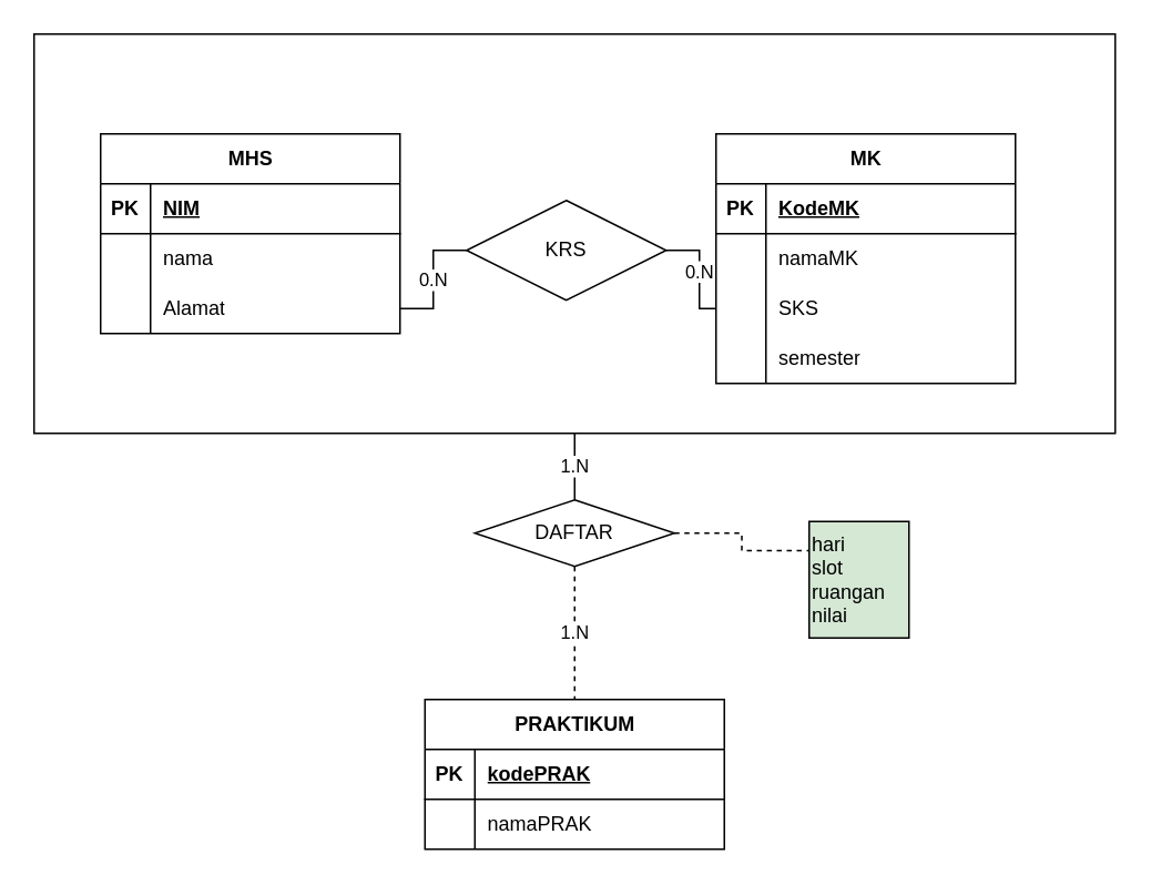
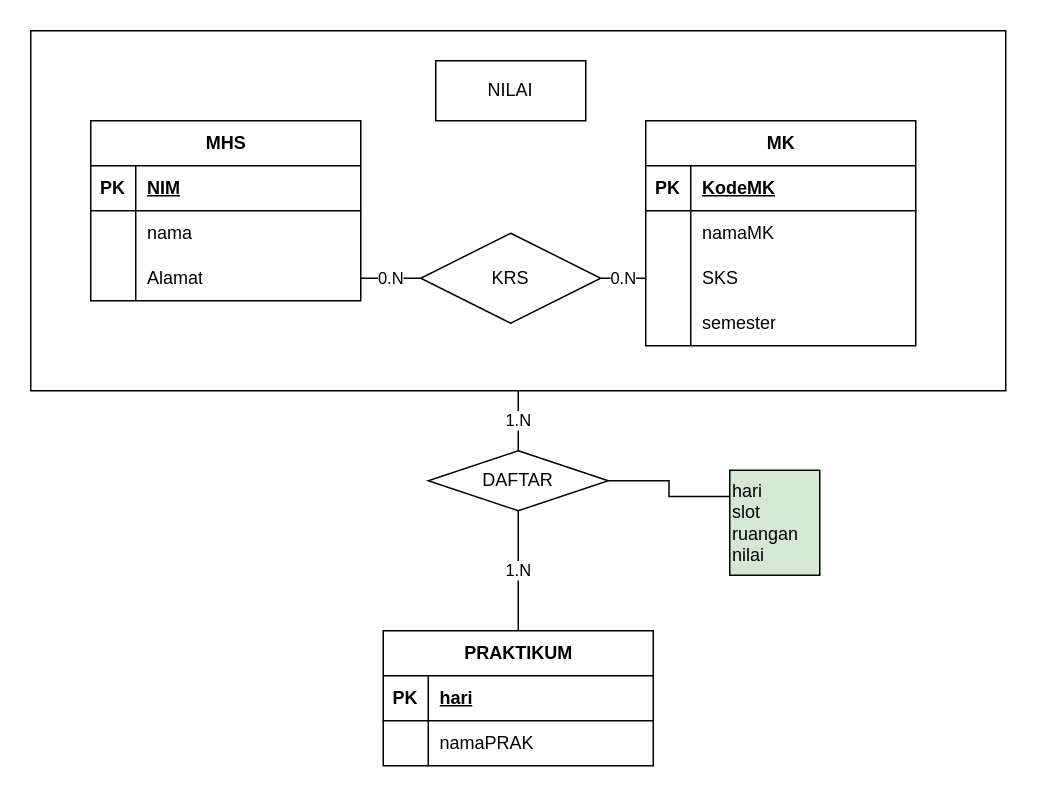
  <mxCell id="0" />
  <mxCell id="1" parent="0" />
  <mxCell id="2" value="1.N" style="edgeStyle=orthogonalEdgeStyle;rounded=0;orthogonalLoop=1;jettySize=auto;html=1;endArrow=none;endFill=0;" edge="1" parent="1" source="3" target="33"><mxGeometry relative="1" as="geometry" /></mxCell>
  <mxCell id="3" value="" style="rounded=0;whiteSpace=wrap;html=1;fillColor=none;" vertex="1" parent="1"><mxGeometry x="20" y="20" width="650" height="240" as="geometry" /></mxCell>
  <mxCell id="4" value="MHS" style="shape=table;startSize=30;container=1;collapsible=1;childLayout=tableLayout;fixedRows=1;rowLines=0;fontStyle=1;align=center;resizeLast=1;html=1;" vertex="1" parent="1"><mxGeometry x="60" y="80" width="180" height="120" as="geometry" /></mxCell>
  <mxCell id="5" value="" style="shape=tableRow;horizontal=0;startSize=0;swimlaneHead=0;swimlaneBody=0;fillColor=none;collapsible=0;dropTarget=0;points=[[0,0.5],[1,0.5]];portConstraint=eastwest;top=0;left=0;right=0;bottom=1;" vertex="1" parent="4"><mxGeometry y="30" width="180" height="30" as="geometry" /></mxCell>
  <mxCell id="6" value="PK" style="shape=partialRectangle;connectable=0;fillColor=none;top=0;left=0;bottom=0;right=0;fontStyle=1;overflow=hidden;whiteSpace=wrap;html=1;" vertex="1" parent="5"><mxGeometry width="30" height="30" as="geometry"><mxRectangle width="30" height="30" as="alternateBounds" /></mxGeometry></mxCell>
  <mxCell id="7" value="NIM" style="shape=partialRectangle;connectable=0;fillColor=none;top=0;left=0;bottom=0;right=0;align=left;spacingLeft=6;fontStyle=5;overflow=hidden;whiteSpace=wrap;html=1;" vertex="1" parent="5"><mxGeometry x="30" width="150" height="30" as="geometry"><mxRectangle width="150" height="30" as="alternateBounds" /></mxGeometry></mxCell>
  <mxCell id="8" value="" style="shape=tableRow;horizontal=0;startSize=0;swimlaneHead=0;swimlaneBody=0;fillColor=none;collapsible=0;dropTarget=0;points=[[0,0.5],[1,0.5]];portConstraint=eastwest;top=0;left=0;right=0;bottom=0;" vertex="1" parent="4"><mxGeometry y="60" width="180" height="30" as="geometry" /></mxCell>
  <mxCell id="9" value="" style="shape=partialRectangle;connectable=0;fillColor=none;top=0;left=0;bottom=0;right=0;editable=1;overflow=hidden;whiteSpace=wrap;html=1;" vertex="1" parent="8"><mxGeometry width="30" height="30" as="geometry"><mxRectangle width="30" height="30" as="alternateBounds" /></mxGeometry></mxCell>
  <mxCell id="10" value="nama" style="shape=partialRectangle;connectable=0;fillColor=none;top=0;left=0;bottom=0;right=0;align=left;spacingLeft=6;overflow=hidden;whiteSpace=wrap;html=1;" vertex="1" parent="8"><mxGeometry x="30" width="150" height="30" as="geometry"><mxRectangle width="150" height="30" as="alternateBounds" /></mxGeometry></mxCell>
  <mxCell id="11" value="" style="shape=tableRow;horizontal=0;startSize=0;swimlaneHead=0;swimlaneBody=0;fillColor=none;collapsible=0;dropTarget=0;points=[[0,0.5],[1,0.5]];portConstraint=eastwest;top=0;left=0;right=0;bottom=0;" vertex="1" parent="4"><mxGeometry y="90" width="180" height="30" as="geometry" /></mxCell>
  <mxCell id="12" value="" style="shape=partialRectangle;connectable=0;fillColor=none;top=0;left=0;bottom=0;right=0;editable=1;overflow=hidden;whiteSpace=wrap;html=1;" vertex="1" parent="11"><mxGeometry width="30" height="30" as="geometry"><mxRectangle width="30" height="30" as="alternateBounds" /></mxGeometry></mxCell>
  <mxCell id="13" value="Alamat" style="shape=partialRectangle;connectable=0;fillColor=none;top=0;left=0;bottom=0;right=0;align=left;spacingLeft=6;overflow=hidden;whiteSpace=wrap;html=1;" vertex="1" parent="11"><mxGeometry x="30" width="150" height="30" as="geometry"><mxRectangle width="150" height="30" as="alternateBounds" /></mxGeometry></mxCell>
  <mxCell id="14" value="MK" style="shape=table;startSize=30;container=1;collapsible=1;childLayout=tableLayout;fixedRows=1;rowLines=0;fontStyle=1;align=center;resizeLast=1;html=1;" vertex="1" parent="1"><mxGeometry x="430" y="80" width="180" height="150" as="geometry" /></mxCell>
  <mxCell id="15" value="" style="shape=tableRow;horizontal=0;startSize=0;swimlaneHead=0;swimlaneBody=0;fillColor=none;collapsible=0;dropTarget=0;points=[[0,0.5],[1,0.5]];portConstraint=eastwest;top=0;left=0;right=0;bottom=1;" vertex="1" parent="14"><mxGeometry y="30" width="180" height="30" as="geometry" /></mxCell>
  <mxCell id="16" value="PK" style="shape=partialRectangle;connectable=0;fillColor=none;top=0;left=0;bottom=0;right=0;fontStyle=1;overflow=hidden;whiteSpace=wrap;html=1;" vertex="1" parent="15"><mxGeometry width="30" height="30" as="geometry"><mxRectangle width="30" height="30" as="alternateBounds" /></mxGeometry></mxCell>
  <mxCell id="17" value="KodeMK" style="shape=partialRectangle;connectable=0;fillColor=none;top=0;left=0;bottom=0;right=0;align=left;spacingLeft=6;fontStyle=5;overflow=hidden;whiteSpace=wrap;html=1;" vertex="1" parent="15"><mxGeometry x="30" width="150" height="30" as="geometry"><mxRectangle width="150" height="30" as="alternateBounds" /></mxGeometry></mxCell>
  <mxCell id="18" value="" style="shape=tableRow;horizontal=0;startSize=0;swimlaneHead=0;swimlaneBody=0;fillColor=none;collapsible=0;dropTarget=0;points=[[0,0.5],[1,0.5]];portConstraint=eastwest;top=0;left=0;right=0;bottom=0;" vertex="1" parent="14"><mxGeometry y="60" width="180" height="30" as="geometry" /></mxCell>
  <mxCell id="19" value="" style="shape=partialRectangle;connectable=0;fillColor=none;top=0;left=0;bottom=0;right=0;editable=1;overflow=hidden;whiteSpace=wrap;html=1;" vertex="1" parent="18"><mxGeometry width="30" height="30" as="geometry"><mxRectangle width="30" height="30" as="alternateBounds" /></mxGeometry></mxCell>
  <mxCell id="20" value="namaMK" style="shape=partialRectangle;connectable=0;fillColor=none;top=0;left=0;bottom=0;right=0;align=left;spacingLeft=6;overflow=hidden;whiteSpace=wrap;html=1;" vertex="1" parent="18"><mxGeometry x="30" width="150" height="30" as="geometry"><mxRectangle width="150" height="30" as="alternateBounds" /></mxGeometry></mxCell>
  <mxCell id="21" value="" style="shape=tableRow;horizontal=0;startSize=0;swimlaneHead=0;swimlaneBody=0;fillColor=none;collapsible=0;dropTarget=0;points=[[0,0.5],[1,0.5]];portConstraint=eastwest;top=0;left=0;right=0;bottom=0;" vertex="1" parent="14"><mxGeometry y="90" width="180" height="30" as="geometry" /></mxCell>
  <mxCell id="22" value="" style="shape=partialRectangle;connectable=0;fillColor=none;top=0;left=0;bottom=0;right=0;editable=1;overflow=hidden;whiteSpace=wrap;html=1;" vertex="1" parent="21"><mxGeometry width="30" height="30" as="geometry"><mxRectangle width="30" height="30" as="alternateBounds" /></mxGeometry></mxCell>
  <mxCell id="23" value="SKS" style="shape=partialRectangle;connectable=0;fillColor=none;top=0;left=0;bottom=0;right=0;align=left;spacingLeft=6;overflow=hidden;whiteSpace=wrap;html=1;" vertex="1" parent="21"><mxGeometry x="30" width="150" height="30" as="geometry"><mxRectangle width="150" height="30" as="alternateBounds" /></mxGeometry></mxCell>
  <mxCell id="24" value="" style="shape=tableRow;horizontal=0;startSize=0;swimlaneHead=0;swimlaneBody=0;fillColor=none;collapsible=0;dropTarget=0;points=[[0,0.5],[1,0.5]];portConstraint=eastwest;top=0;left=0;right=0;bottom=0;" vertex="1" parent="14"><mxGeometry y="120" width="180" height="30" as="geometry" /></mxCell>
  <mxCell id="25" value="" style="shape=partialRectangle;connectable=0;fillColor=none;top=0;left=0;bottom=0;right=0;editable=1;overflow=hidden;whiteSpace=wrap;html=1;" vertex="1" parent="24"><mxGeometry width="30" height="30" as="geometry"><mxRectangle width="30" height="30" as="alternateBounds" /></mxGeometry></mxCell>
  <mxCell id="26" value="semester" style="shape=partialRectangle;connectable=0;fillColor=none;top=0;left=0;bottom=0;right=0;align=left;spacingLeft=6;overflow=hidden;whiteSpace=wrap;html=1;" vertex="1" parent="24"><mxGeometry x="30" width="150" height="30" as="geometry"><mxRectangle width="150" height="30" as="alternateBounds" /></mxGeometry></mxCell>
  <mxCell id="27" value="0.N" style="edgeStyle=orthogonalEdgeStyle;rounded=0;orthogonalLoop=1;jettySize=auto;html=1;entryX=1;entryY=0.5;entryDx=0;entryDy=0;endArrow=none;endFill=0;" edge="1" parent="1" source="29" target="11"><mxGeometry relative="1" as="geometry" /></mxCell>
  <mxCell id="28" value="0.N" style="edgeStyle=orthogonalEdgeStyle;rounded=0;orthogonalLoop=1;jettySize=auto;html=1;endArrow=none;endFill=0;" edge="1" parent="1" source="29" target="21"><mxGeometry relative="1" as="geometry" /></mxCell>
- <mxCell id="29" value="KRS" style="shape=rhombus;perimeter=rhombusPerimeter;whiteSpace=wrap;html=1;align=center;" vertex="1" parent="1"><mxGeometry x="280" y="120" width="120" height="60" as="geometry" /></mxCell>
- <mxCell id="31" value="1.N" style="edgeStyle=orthogonalEdgeStyle;rounded=0;orthogonalLoop=1;jettySize=auto;html=1;endArrow=none;endFill=0;dashed=1;" edge="1" parent="1" source="33" target="35"><mxGeometry relative="1" as="geometry" /></mxCell>
- <mxCell id="32" style="edgeStyle=orthogonalEdgeStyle;rounded=0;orthogonalLoop=1;jettySize=auto;html=1;entryX=0;entryY=0.25;entryDx=0;entryDy=0;endArrow=none;endFill=0;dashed=1;" edge="1" parent="1" source="33" target="34"><mxGeometry relative="1" as="geometry"><mxPoint x="530" y="330" as="targetPoint" /></mxGeometry></mxCell>
+ <mxCell id="29" value="KRS" style="shape=rhombus;perimeter=rhombusPerimeter;whiteSpace=wrap;html=1;align=center;" vertex="1" parent="1"><mxGeometry x="280" y="155" width="120" height="60" as="geometry" /></mxCell>
+ <mxCell id="30" value="NILAI" style="whiteSpace=wrap;html=1;align=center;" vertex="1" parent="1"><mxGeometry x="290" y="40" width="100" height="40" as="geometry" /></mxCell>
+ <mxCell id="31" value="1.N" style="edgeStyle=orthogonalEdgeStyle;rounded=0;orthogonalLoop=1;jettySize=auto;html=1;endArrow=none;endFill=0;" edge="1" parent="1" source="33" target="35"><mxGeometry relative="1" as="geometry" /></mxCell>
+ <mxCell id="32" style="edgeStyle=orthogonalEdgeStyle;rounded=0;orthogonalLoop=1;jettySize=auto;html=1;entryX=0;entryY=0.25;entryDx=0;entryDy=0;endArrow=none;endFill=0;dashed=0;" edge="1" parent="1" source="33" target="34"><mxGeometry relative="1" as="geometry"><mxPoint x="530" y="330" as="targetPoint" /></mxGeometry></mxCell>
  <mxCell id="33" value="DAFTAR" style="shape=rhombus;perimeter=rhombusPerimeter;whiteSpace=wrap;html=1;align=center;" vertex="1" parent="1"><mxGeometry x="285" y="300" width="120" height="40" as="geometry" /></mxCell>
  <mxCell id="34" value="hari&lt;br&gt;slot&lt;br&gt;ruangan&lt;br&gt;nilai" style="whiteSpace=wrap;html=1;align=left;fillColor=#d5e8d4;" vertex="1" parent="1"><mxGeometry x="486" y="313" width="60" height="70" as="geometry" /></mxCell>
  <mxCell id="35" value="PRAKTIKUM" style="shape=table;startSize=30;container=1;collapsible=1;childLayout=tableLayout;fixedRows=1;rowLines=0;fontStyle=1;align=center;resizeLast=1;html=1;" vertex="1" parent="1"><mxGeometry x="255" y="420" width="180" height="90" as="geometry" /></mxCell>
  <mxCell id="36" value="" style="shape=tableRow;horizontal=0;startSize=0;swimlaneHead=0;swimlaneBody=0;fillColor=none;collapsible=0;dropTarget=0;points=[[0,0.5],[1,0.5]];portConstraint=eastwest;top=0;left=0;right=0;bottom=1;" vertex="1" parent="35"><mxGeometry y="30" width="180" height="30" as="geometry" /></mxCell>
  <mxCell id="37" value="PK" style="shape=partialRectangle;connectable=0;fillColor=none;top=0;left=0;bottom=0;right=0;fontStyle=1;overflow=hidden;whiteSpace=wrap;html=1;" vertex="1" parent="36"><mxGeometry width="30" height="30" as="geometry"><mxRectangle width="30" height="30" as="alternateBounds" /></mxGeometry></mxCell>
- <mxCell id="38" value="kodePRAK" style="shape=partialRectangle;connectable=0;fillColor=none;top=0;left=0;bottom=0;right=0;align=left;spacingLeft=6;fontStyle=5;overflow=hidden;whiteSpace=wrap;html=1;" vertex="1" parent="36"><mxGeometry x="30" width="150" height="30" as="geometry"><mxRectangle width="150" height="30" as="alternateBounds" /></mxGeometry></mxCell>
+ <mxCell id="38" value="hari" style="shape=partialRectangle;connectable=0;fillColor=none;top=0;left=0;bottom=0;right=0;align=left;spacingLeft=6;fontStyle=5;overflow=hidden;whiteSpace=wrap;html=1;" vertex="1" parent="36"><mxGeometry x="30" width="150" height="30" as="geometry"><mxRectangle width="150" height="30" as="alternateBounds" /></mxGeometry></mxCell>
  <mxCell id="39" value="" style="shape=tableRow;horizontal=0;startSize=0;swimlaneHead=0;swimlaneBody=0;fillColor=none;collapsible=0;dropTarget=0;points=[[0,0.5],[1,0.5]];portConstraint=eastwest;top=0;left=0;right=0;bottom=0;" vertex="1" parent="35"><mxGeometry y="60" width="180" height="30" as="geometry" /></mxCell>
  <mxCell id="40" value="" style="shape=partialRectangle;connectable=0;fillColor=none;top=0;left=0;bottom=0;right=0;editable=1;overflow=hidden;whiteSpace=wrap;html=1;" vertex="1" parent="39"><mxGeometry width="30" height="30" as="geometry"><mxRectangle width="30" height="30" as="alternateBounds" /></mxGeometry></mxCell>
  <mxCell id="41" value="namaPRAK" style="shape=partialRectangle;connectable=0;fillColor=none;top=0;left=0;bottom=0;right=0;align=left;spacingLeft=6;overflow=hidden;whiteSpace=wrap;html=1;" vertex="1" parent="39"><mxGeometry x="30" width="150" height="30" as="geometry"><mxRectangle width="150" height="30" as="alternateBounds" /></mxGeometry></mxCell>
